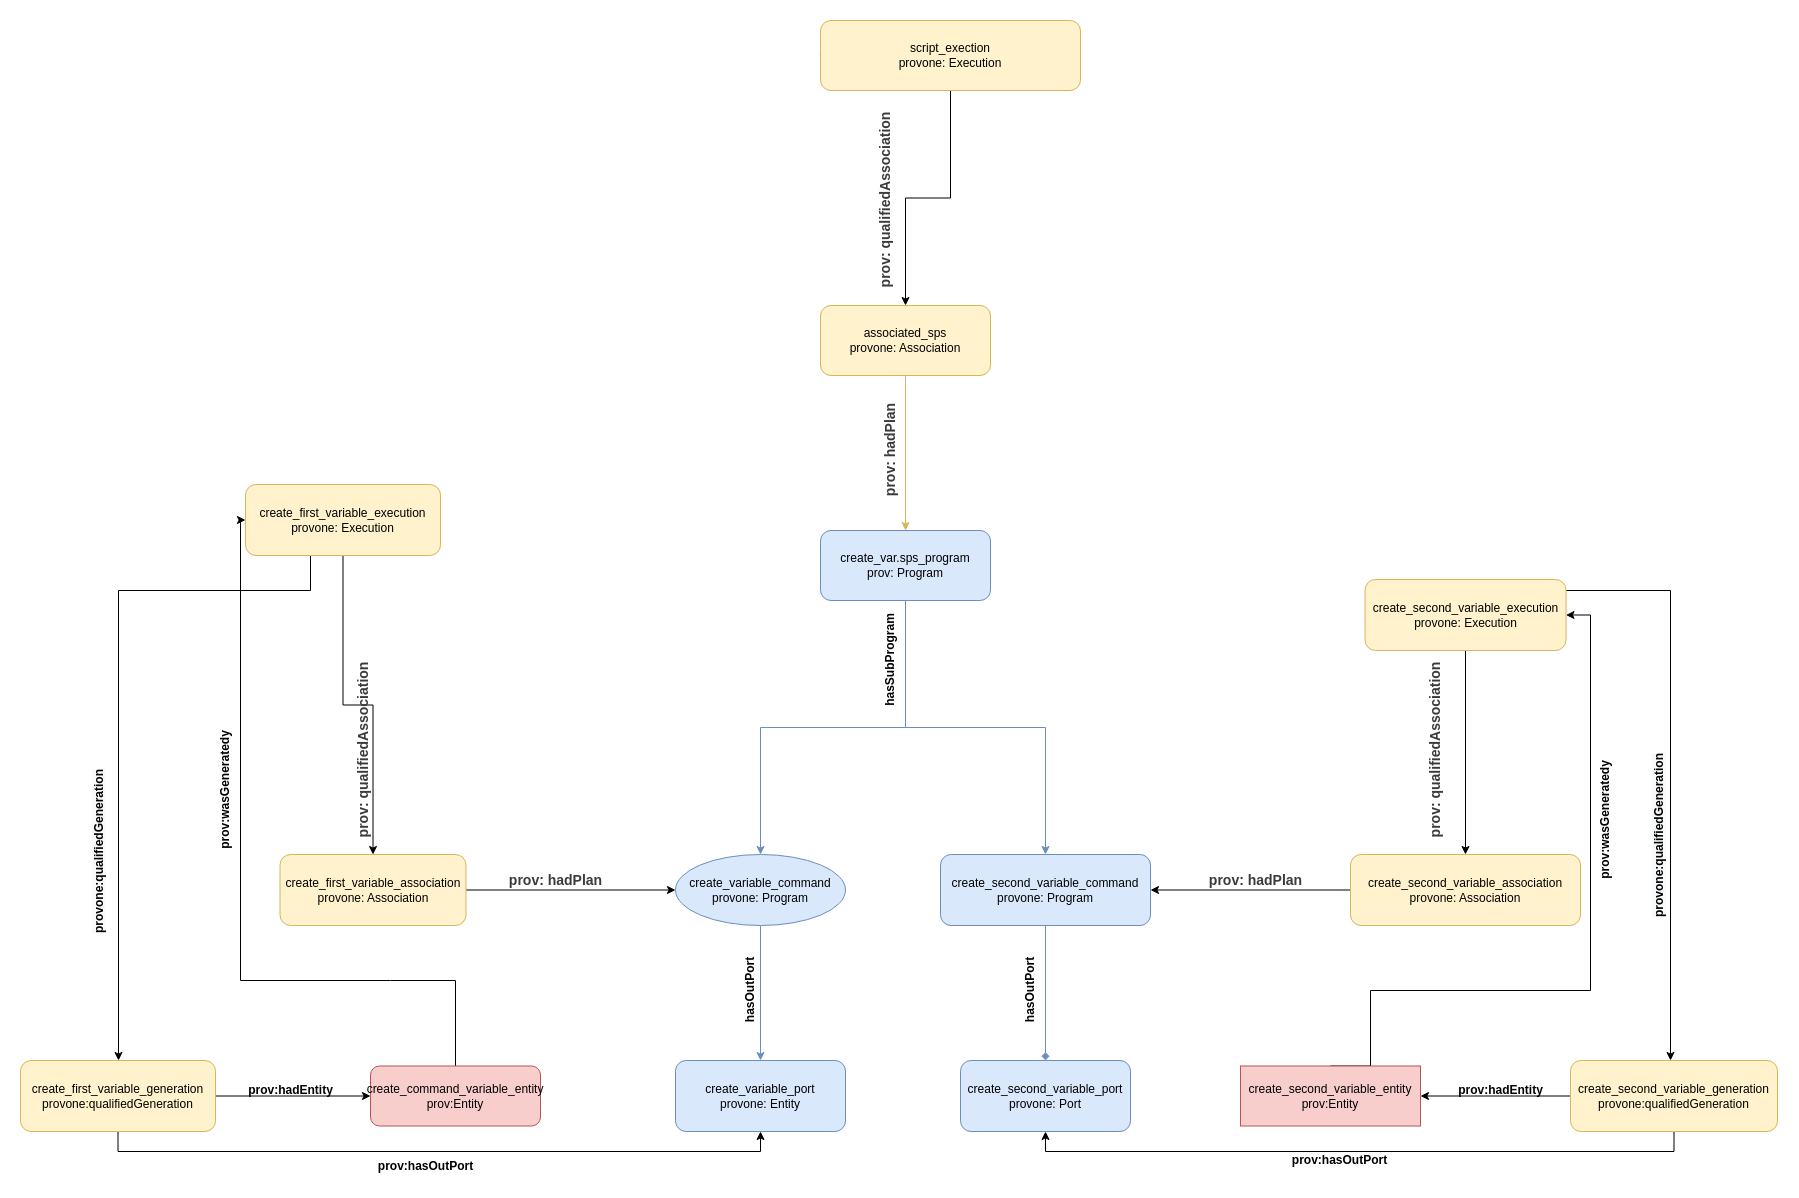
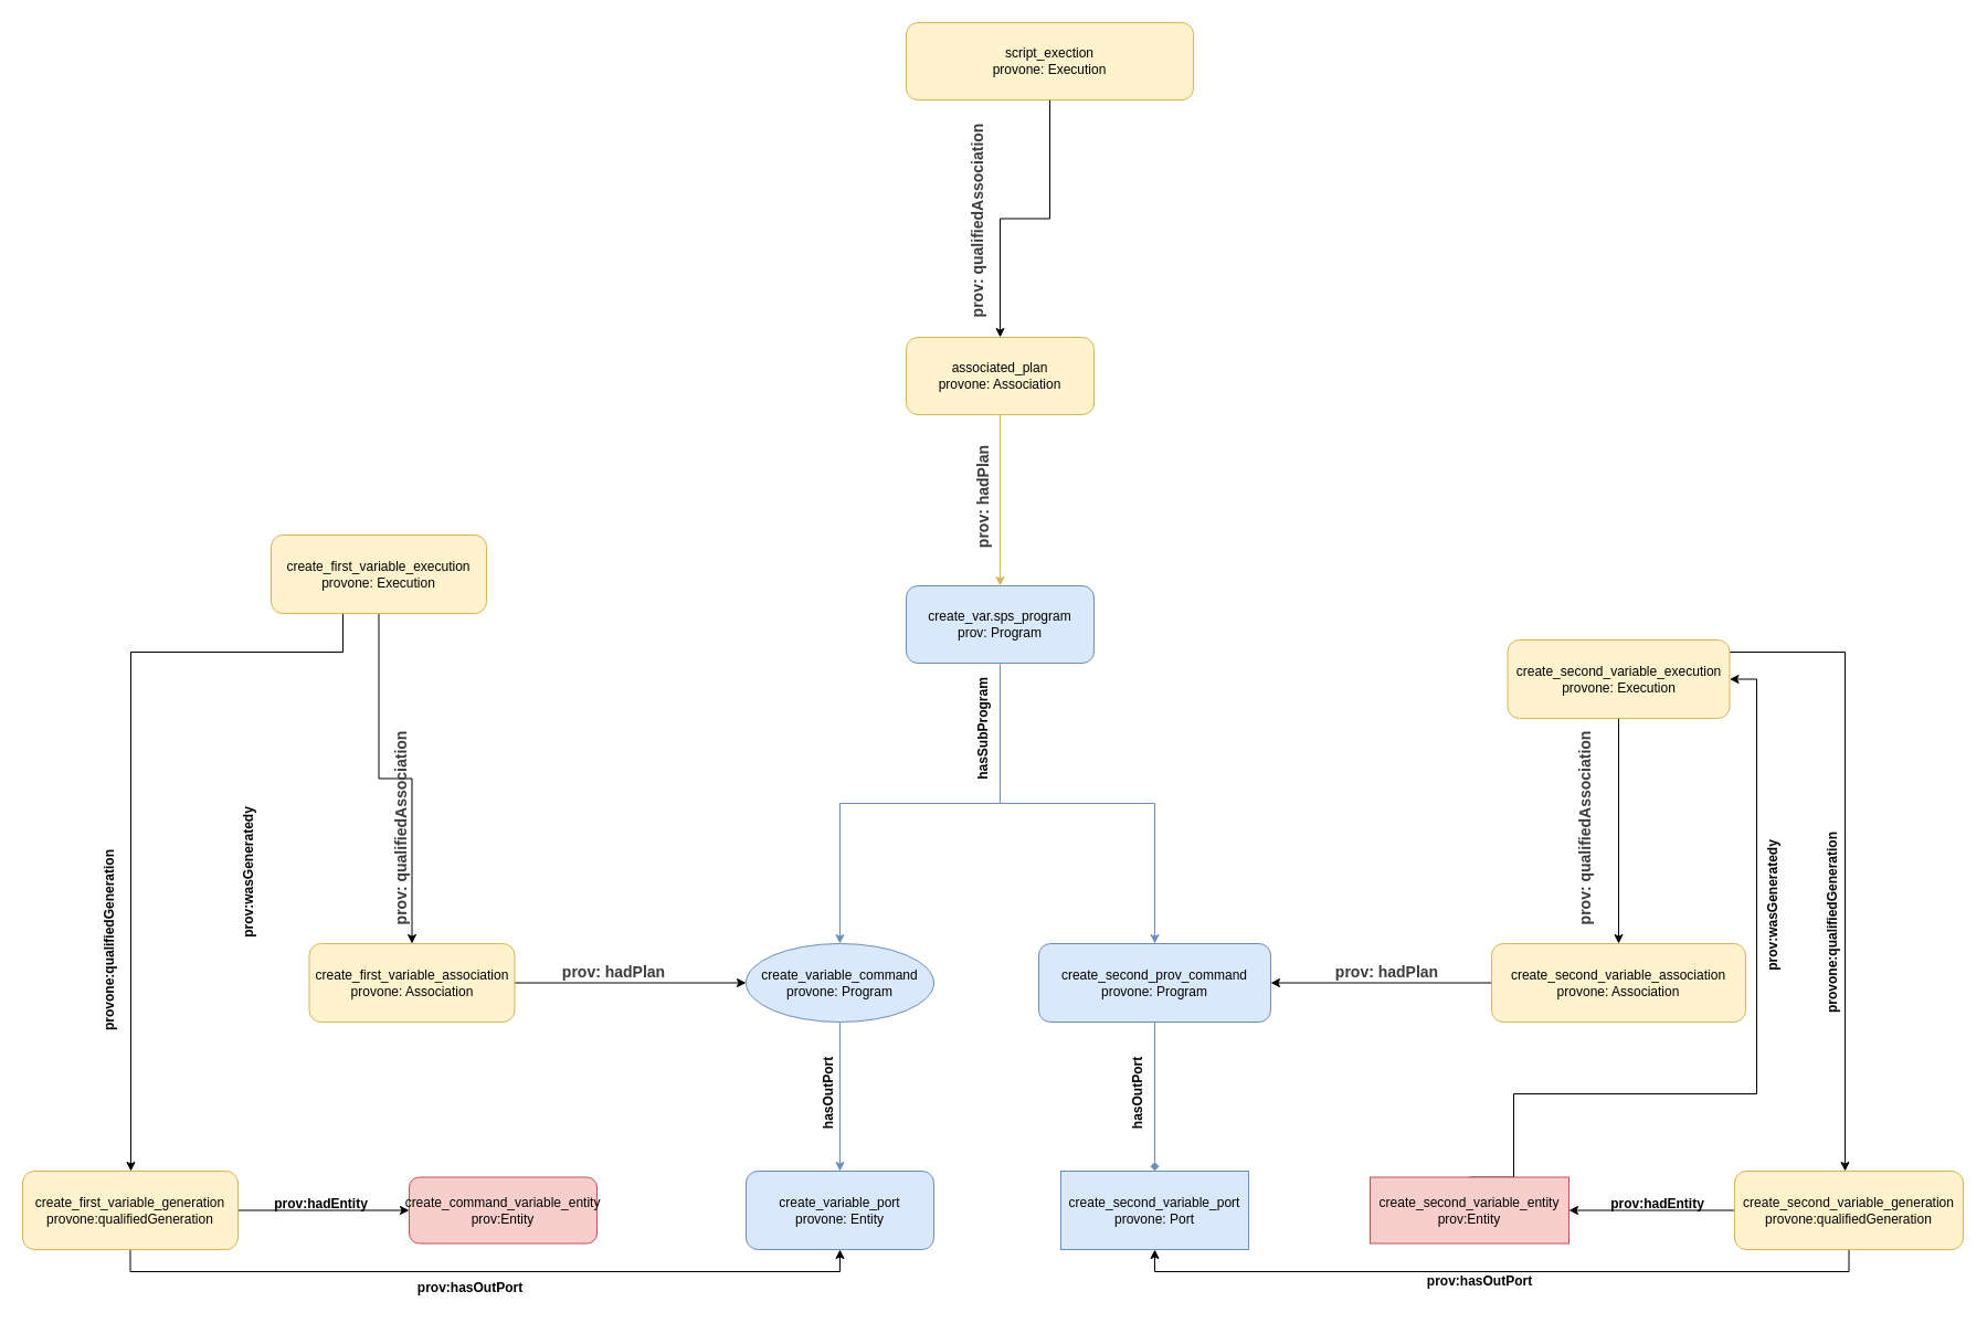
  <mxCell id="0" />
  <mxCell id="1" parent="0" />
  <mxCell id="2" style="edgeStyle=orthogonalEdgeStyle;rounded=0;orthogonalLoop=1;jettySize=auto;html=1;exitX=0;exitY=0.5;exitDx=0;exitDy=0;entryX=0.012;entryY=0.6;entryDx=0;entryDy=0;strokeColor=#82B366;entryPerimeter=0;" parent="1" source="4" target="4" edge="1"><mxGeometry relative="1" as="geometry" /></mxCell>
  <mxCell id="3" style="edgeStyle=orthogonalEdgeStyle;rounded=0;orthogonalLoop=1;jettySize=auto;html=1;exitX=0.5;exitY=1;exitDx=0;exitDy=0;strokeColor=#000000;" edge="1" parent="1" source="4" target="6"><mxGeometry relative="1" as="geometry" /></mxCell>
  <mxCell id="4" value="&lt;div&gt;&lt;span&gt;script_exection&lt;br&gt;provone: Execution&lt;/span&gt;&lt;br&gt;&lt;/div&gt;" style="rounded=1;whiteSpace=wrap;html=1;fontSize=12;glass=0;strokeWidth=1;shadow=0;fillColor=#fff2cc;strokeColor=#d6b656;" parent="1" vertex="1"><mxGeometry x="820" y="20" width="260" height="70" as="geometry" /></mxCell>
  <mxCell id="5" value="" style="edgeStyle=orthogonalEdgeStyle;rounded=0;orthogonalLoop=1;jettySize=auto;html=1;entryX=0.5;entryY=0;entryDx=0;entryDy=0;exitX=0.5;exitY=1;exitDx=0;exitDy=0;fillColor=#fff2cc;strokeColor=#d6b656;" parent="1" source="6" target="9" edge="1"><mxGeometry relative="1" as="geometry"><mxPoint x="1230" y="350" as="targetPoint" /></mxGeometry></mxCell>
- <mxCell id="6" value="&lt;div&gt;associated_sps&lt;/div&gt;&lt;div&gt;provone: Association&lt;/div&gt;" style="rounded=1;whiteSpace=wrap;html=1;fontSize=12;glass=0;strokeWidth=1;shadow=0;fillColor=#fff2cc;strokeColor=#d6b656;" parent="1" vertex="1"><mxGeometry x="820" y="305" width="170" height="70" as="geometry" /></mxCell>
+ <mxCell id="6" value="&lt;div&gt;associated_plan&lt;/div&gt;&lt;div&gt;provone: Association&lt;/div&gt;" style="rounded=1;whiteSpace=wrap;html=1;fontSize=12;glass=0;strokeWidth=1;shadow=0;fillColor=#fff2cc;strokeColor=#d6b656;" parent="1" vertex="1"><mxGeometry x="820" y="305" width="170" height="70" as="geometry" /></mxCell>
  <mxCell id="7" value="" style="edgeStyle=orthogonalEdgeStyle;rounded=0;orthogonalLoop=1;jettySize=auto;html=1;fillColor=#dae8fc;strokeColor=#6c8ebf;" parent="1" source="9" target="11" edge="1"><mxGeometry relative="1" as="geometry" /></mxCell>
  <mxCell id="8" style="edgeStyle=orthogonalEdgeStyle;rounded=0;orthogonalLoop=1;jettySize=auto;html=1;fillColor=#dae8fc;strokeColor=#6c8ebf;" parent="1" source="9" target="17" edge="1"><mxGeometry relative="1" as="geometry" /></mxCell>
  <mxCell id="9" value="&lt;div&gt;&lt;span&gt;create_var.sps_program&lt;/span&gt;&lt;/div&gt;&lt;div&gt;&lt;span&gt;prov: Program&lt;/span&gt;&lt;br&gt;&lt;/div&gt;" style="rounded=1;whiteSpace=wrap;html=1;fontSize=12;glass=0;strokeWidth=1;shadow=0;fillColor=#dae8fc;strokeColor=#6c8ebf;" parent="1" vertex="1"><mxGeometry x="820" y="530" width="170" height="70" as="geometry" /></mxCell>
  <mxCell id="10" value="" style="edgeStyle=orthogonalEdgeStyle;rounded=0;orthogonalLoop=1;jettySize=auto;html=1;fillColor=#dae8fc;strokeColor=#6c8ebf;" parent="1" source="11" target="12" edge="1"><mxGeometry relative="1" as="geometry" /></mxCell>
  <mxCell id="11" value="&lt;div&gt;&lt;span&gt;create_variable_command&lt;br&gt;provone: Program&lt;/span&gt;&lt;br&gt;&lt;/div&gt;" style="ellipse;whiteSpace=wrap;html=1;fontSize=12;glass=0;strokeWidth=1;shadow=0;fillColor=#dae8fc;strokeColor=#6c8ebf;" parent="1" vertex="1"><mxGeometry x="675" y="854" width="170" height="71" as="geometry" /></mxCell>
  <mxCell id="12" value="&lt;div&gt;create_variable_port&lt;/div&gt;&lt;div&gt;&lt;span&gt;provone: Entity&lt;/span&gt;&lt;br&gt;&lt;/div&gt;" style="rounded=1;whiteSpace=wrap;html=1;fontSize=12;glass=0;strokeWidth=1;shadow=0;fillColor=#dae8fc;strokeColor=#6c8ebf;" parent="1" vertex="1"><mxGeometry x="675" y="1060" width="170" height="71" as="geometry" /></mxCell>
  <mxCell id="13" value="&lt;font style=&quot;font-size: 14px&quot; color=&quot;#3b3b3b&quot;&gt;&lt;span&gt;prov: qualifiedAssociation&lt;/span&gt;&lt;/font&gt;" style="text;html=1;align=center;verticalAlign=middle;resizable=0;points=[];autosize=1;rotation=-90;fontStyle=1" parent="1" vertex="1"><mxGeometry x="790" y="190" width="190" height="20" as="geometry" /></mxCell>
  <mxCell id="14" value="&lt;b&gt;&lt;font style=&quot;font-size: 14px&quot; color=&quot;#3b3b3b&quot;&gt;prov: hadPlan&lt;/font&gt;&lt;/b&gt;" style="text;html=1;align=center;verticalAlign=middle;resizable=0;points=[];autosize=1;rotation=-90;" parent="1" vertex="1"><mxGeometry x="835" y="440" width="110" height="20" as="geometry" /></mxCell>
  <mxCell id="15" value="hasSubProgram" style="text;html=1;align=center;verticalAlign=middle;resizable=0;points=[];autosize=1;rotation=-90;fontStyle=1" parent="1" vertex="1"><mxGeometry x="835" y="650" width="110" height="20" as="geometry" /></mxCell>
  <mxCell id="16" style="edgeStyle=orthogonalEdgeStyle;rounded=0;orthogonalLoop=1;jettySize=auto;html=1;exitX=0.5;exitY=1;exitDx=0;exitDy=0;fillColor=#dae8fc;strokeColor=#6c8ebf;endArrow=diamond;" parent="1" source="17" target="18" edge="1"><mxGeometry relative="1" as="geometry" /></mxCell>
- <mxCell id="17" value="&lt;div&gt;&lt;span&gt;create_second_variable_command&lt;br&gt;provone: Program&lt;/span&gt;&lt;br&gt;&lt;/div&gt;" style="rounded=1;whiteSpace=wrap;html=1;fontSize=12;glass=0;strokeWidth=1;shadow=0;fillColor=#dae8fc;strokeColor=#6c8ebf;" parent="1" vertex="1"><mxGeometry x="940" y="854" width="210" height="71" as="geometry" /></mxCell>
- <mxCell id="18" value="&lt;div&gt;create_second_variable_port&lt;/div&gt;&lt;div&gt;&lt;span&gt;provone: Port&lt;/span&gt;&lt;br&gt;&lt;/div&gt;" style="rounded=1;whiteSpace=wrap;html=1;fontSize=12;glass=0;strokeWidth=1;shadow=0;fillColor=#dae8fc;strokeColor=#6c8ebf;" parent="1" vertex="1"><mxGeometry x="960" y="1060" width="170" height="71" as="geometry" /></mxCell>
+ <mxCell id="17" value="&lt;div&gt;&lt;span&gt;create_second_prov_command&lt;br&gt;provone: Program&lt;/span&gt;&lt;br&gt;&lt;/div&gt;" style="rounded=1;whiteSpace=wrap;html=1;fontSize=12;glass=0;strokeWidth=1;shadow=0;fillColor=#dae8fc;strokeColor=#6c8ebf;" parent="1" vertex="1"><mxGeometry x="940" y="854" width="210" height="71" as="geometry" /></mxCell>
+ <mxCell id="18" value="&lt;div&gt;create_second_variable_port&lt;/div&gt;&lt;div&gt;&lt;span&gt;provone: Port&lt;/span&gt;&lt;br&gt;&lt;/div&gt;" style="whiteSpace=wrap;html=1;fontSize=12;glass=0;strokeWidth=1;shadow=0;fillColor=#dae8fc;strokeColor=#6c8ebf;rounded=0;" parent="1" vertex="1"><mxGeometry x="960" y="1060" width="170" height="71" as="geometry" /></mxCell>
  <mxCell id="19" value="hasOutPort" style="text;html=1;align=center;verticalAlign=middle;resizable=0;points=[];autosize=1;rotation=-90;fontStyle=1" parent="1" vertex="1"><mxGeometry x="710" y="980" width="80" height="20" as="geometry" /></mxCell>
  <mxCell id="20" value="hasOutPort" style="text;html=1;align=center;verticalAlign=middle;resizable=0;points=[];autosize=1;rotation=-90;fontStyle=1" parent="1" vertex="1"><mxGeometry x="990" y="980" width="80" height="20" as="geometry" /></mxCell>
  <mxCell id="21" style="edgeStyle=orthogonalEdgeStyle;rounded=0;orthogonalLoop=1;jettySize=auto;html=1;exitX=0.5;exitY=0;exitDx=0;exitDy=0;entryX=1;entryY=0.5;entryDx=0;entryDy=0;strokeColor=#000000;" edge="1" parent="1" source="22" target="27"><mxGeometry relative="1" as="geometry"><Array as="points"><mxPoint x="1370" y="1066" /><mxPoint x="1370" y="990" /><mxPoint x="1590" y="990" /><mxPoint x="1590" y="615" /></Array></mxGeometry></mxCell>
  <mxCell id="22" value="create_second_variable_entity&lt;br&gt;prov:Entity" style="whiteSpace=wrap;html=1;fillColor=#f8cecc;strokeColor=#b85450;rounded=0;" vertex="1" parent="1"><mxGeometry x="1240" y="1065.5" width="180" height="60" as="geometry" /></mxCell>
- <mxCell id="23" style="edgeStyle=orthogonalEdgeStyle;rounded=0;orthogonalLoop=1;jettySize=auto;html=1;exitX=0.5;exitY=0;exitDx=0;exitDy=0;entryX=0;entryY=0.5;entryDx=0;entryDy=0;strokeColor=#000000;" edge="1" parent="1" source="24" target="33"><mxGeometry relative="1" as="geometry"><Array as="points"><mxPoint x="390" y="980" /><mxPoint x="240" y="980" /><mxPoint x="240" y="615" /></Array></mxGeometry></mxCell>
  <mxCell id="24" value="&lt;span&gt;create_command_variable_entity&lt;br&gt;prov:Entity&lt;/span&gt;" style="rounded=1;whiteSpace=wrap;html=1;fillColor=#f8cecc;strokeColor=#b85450;" vertex="1" parent="1"><mxGeometry x="370" y="1065.5" width="170" height="60" as="geometry" /></mxCell>
  <mxCell id="25" style="edgeStyle=orthogonalEdgeStyle;rounded=0;orthogonalLoop=1;jettySize=auto;html=1;exitX=0.5;exitY=1;exitDx=0;exitDy=0;strokeColor=#000000;" edge="1" parent="1" source="27" target="29"><mxGeometry relative="1" as="geometry" /></mxCell>
  <mxCell id="26" style="edgeStyle=orthogonalEdgeStyle;rounded=0;orthogonalLoop=1;jettySize=auto;html=1;exitX=1;exitY=0.5;exitDx=0;exitDy=0;strokeColor=#000000;" edge="1" parent="1" source="27" target="41"><mxGeometry relative="1" as="geometry"><Array as="points"><mxPoint x="1475" y="615" /><mxPoint x="1475" y="590" /><mxPoint x="1670" y="590" /></Array></mxGeometry></mxCell>
  <mxCell id="27" value="&lt;span&gt;create_second_variable_execution&lt;br&gt;provone: Execution&lt;/span&gt;" style="rounded=1;whiteSpace=wrap;html=1;fillColor=#fff2cc;strokeColor=#d6b656;" vertex="1" parent="1"><mxGeometry x="1364.5" y="579" width="201" height="71" as="geometry" /></mxCell>
  <mxCell id="28" style="edgeStyle=orthogonalEdgeStyle;rounded=0;orthogonalLoop=1;jettySize=auto;html=1;exitX=0;exitY=0.5;exitDx=0;exitDy=0;entryX=1;entryY=0.5;entryDx=0;entryDy=0;strokeColor=#000000;" edge="1" parent="1" source="29" target="17"><mxGeometry relative="1" as="geometry" /></mxCell>
  <mxCell id="29" value="create_second_variable_association&lt;span&gt;&lt;br&gt;provone: Association&lt;/span&gt;" style="rounded=1;whiteSpace=wrap;html=1;fillColor=#fff2cc;strokeColor=#d6b656;" vertex="1" parent="1"><mxGeometry x="1350" y="854" width="230" height="71" as="geometry" /></mxCell>
  <mxCell id="30" value="&lt;b&gt;&lt;font style=&quot;font-size: 14px&quot; color=&quot;#3b3b3b&quot;&gt;prov: hadPlan&lt;/font&gt;&lt;/b&gt;" style="text;html=1;align=center;verticalAlign=middle;resizable=0;points=[];autosize=1;rotation=0;" vertex="1" parent="1"><mxGeometry x="1200" y="870" width="110" height="20" as="geometry" /></mxCell>
  <mxCell id="31" style="edgeStyle=orthogonalEdgeStyle;rounded=0;orthogonalLoop=1;jettySize=auto;html=1;exitX=0.5;exitY=1;exitDx=0;exitDy=0;strokeColor=#000000;" edge="1" parent="1" source="33" target="35"><mxGeometry relative="1" as="geometry" /></mxCell>
  <mxCell id="32" style="edgeStyle=orthogonalEdgeStyle;rounded=0;orthogonalLoop=1;jettySize=auto;html=1;exitX=0;exitY=0.5;exitDx=0;exitDy=0;strokeColor=#000000;" edge="1" parent="1" source="33" target="44"><mxGeometry relative="1" as="geometry"><Array as="points"><mxPoint x="310" y="590" /><mxPoint x="118" y="590" /></Array></mxGeometry></mxCell>
  <mxCell id="33" value="&lt;span&gt;create_first_variable_execution&lt;br&gt;provone: Execution&lt;/span&gt;" style="rounded=1;whiteSpace=wrap;html=1;fillColor=#fff2cc;strokeColor=#d6b656;" vertex="1" parent="1"><mxGeometry x="245" y="484" width="195" height="71" as="geometry" /></mxCell>
  <mxCell id="34" style="edgeStyle=orthogonalEdgeStyle;rounded=0;orthogonalLoop=1;jettySize=auto;html=1;exitX=1;exitY=0.5;exitDx=0;exitDy=0;strokeColor=#000000;" edge="1" parent="1" source="35" target="11"><mxGeometry relative="1" as="geometry" /></mxCell>
  <mxCell id="35" value="&lt;span&gt;create_first_variable_association&lt;br&gt;provone: Association&lt;/span&gt;" style="rounded=1;whiteSpace=wrap;html=1;fillColor=#fff2cc;strokeColor=#d6b656;" vertex="1" parent="1"><mxGeometry x="279.5" y="854" width="186" height="71" as="geometry" /></mxCell>
  <mxCell id="36" value="&lt;b&gt;&lt;font style=&quot;font-size: 14px&quot; color=&quot;#3b3b3b&quot;&gt;prov: hadPlan&lt;/font&gt;&lt;/b&gt;" style="text;html=1;align=center;verticalAlign=middle;resizable=0;points=[];autosize=1;rotation=0;" vertex="1" parent="1"><mxGeometry x="500" y="870" width="110" height="20" as="geometry" /></mxCell>
  <mxCell id="37" value="&lt;font style=&quot;font-size: 14px&quot; color=&quot;#3b3b3b&quot;&gt;&lt;b&gt;prov: qualifiedAssociation&lt;/b&gt;&lt;/font&gt;" style="text;html=1;align=center;verticalAlign=middle;resizable=0;points=[];autosize=1;rotation=-90;" vertex="1" parent="1"><mxGeometry x="268" y="740" width="190" height="20" as="geometry" /></mxCell>
  <mxCell id="38" value="&lt;font style=&quot;font-size: 14px&quot; color=&quot;#3b3b3b&quot;&gt;&lt;span&gt;prov: qualifiedAssociation&lt;/span&gt;&lt;/font&gt;" style="text;html=1;align=center;verticalAlign=middle;resizable=0;points=[];autosize=1;rotation=-90;fontStyle=1" vertex="1" parent="1"><mxGeometry x="1340" y="740" width="190" height="20" as="geometry" /></mxCell>
  <mxCell id="39" style="edgeStyle=orthogonalEdgeStyle;rounded=0;orthogonalLoop=1;jettySize=auto;html=1;exitX=0;exitY=0.5;exitDx=0;exitDy=0;strokeColor=#000000;" edge="1" parent="1" source="41" target="22"><mxGeometry relative="1" as="geometry" /></mxCell>
  <mxCell id="40" style="edgeStyle=orthogonalEdgeStyle;rounded=0;orthogonalLoop=1;jettySize=auto;html=1;exitX=0.5;exitY=1;exitDx=0;exitDy=0;entryX=0.5;entryY=1;entryDx=0;entryDy=0;strokeColor=#000000;" edge="1" parent="1" source="41" target="18"><mxGeometry relative="1" as="geometry" /></mxCell>
  <mxCell id="41" value="create_second_variable_generation&lt;br&gt;provone:qualifiedGeneration" style="rounded=1;whiteSpace=wrap;html=1;fillColor=#fff2cc;strokeColor=#d6b656;" vertex="1" parent="1"><mxGeometry x="1570" y="1060" width="207" height="71" as="geometry" /></mxCell>
  <mxCell id="42" style="edgeStyle=orthogonalEdgeStyle;rounded=0;orthogonalLoop=1;jettySize=auto;html=1;exitX=1;exitY=0.5;exitDx=0;exitDy=0;entryX=0;entryY=0.5;entryDx=0;entryDy=0;strokeColor=#000000;" edge="1" parent="1" source="44" target="24"><mxGeometry relative="1" as="geometry" /></mxCell>
  <mxCell id="43" style="edgeStyle=orthogonalEdgeStyle;rounded=0;orthogonalLoop=1;jettySize=auto;html=1;exitX=0.5;exitY=1;exitDx=0;exitDy=0;entryX=0.5;entryY=1;entryDx=0;entryDy=0;strokeColor=#000000;" edge="1" parent="1" source="44" target="12"><mxGeometry relative="1" as="geometry" /></mxCell>
  <mxCell id="44" value="create_first_variable_generation&lt;br&gt;provone:qualifiedGeneration" style="rounded=1;whiteSpace=wrap;html=1;fillColor=#fff2cc;strokeColor=#d6b656;" vertex="1" parent="1"><mxGeometry x="20" y="1060" width="195" height="71" as="geometry" /></mxCell>
  <mxCell id="45" value="&lt;span style=&quot;color: rgb(0 , 0 , 0) ; font-family: &amp;#34;helvetica&amp;#34; ; font-size: 12px ; font-style: normal ; letter-spacing: normal ; text-align: center ; text-indent: 0px ; text-transform: none ; word-spacing: 0px ; background-color: rgb(248 , 249 , 250) ; display: inline ; float: none&quot;&gt;&lt;b&gt;provone:qualifiedGeneration&lt;/b&gt;&lt;/span&gt;" style="text;whiteSpace=wrap;html=1;rotation=-90;" vertex="1" parent="1"><mxGeometry x="20" y="840" width="160" height="30" as="geometry" /></mxCell>
  <mxCell id="46" value="&lt;span style=&quot;color: rgb(0 , 0 , 0) ; font-family: &amp;#34;helvetica&amp;#34; ; font-size: 12px ; font-style: normal ; letter-spacing: normal ; text-align: center ; text-indent: 0px ; text-transform: none ; word-spacing: 0px ; background-color: rgb(248 , 249 , 250) ; display: inline ; float: none&quot;&gt;&lt;b&gt;provone:qualifiedGeneration&lt;/b&gt;&lt;/span&gt;" style="text;whiteSpace=wrap;html=1;rotation=-90;" vertex="1" parent="1"><mxGeometry x="1580" y="824" width="160" height="30" as="geometry" /></mxCell>
  <mxCell id="47" value="&lt;b&gt;prov:hadEntity&lt;/b&gt;" style="text;html=1;align=center;verticalAlign=middle;resizable=0;points=[];autosize=1;" vertex="1" parent="1"><mxGeometry x="240" y="1080" width="100" height="20" as="geometry" /></mxCell>
  <mxCell id="48" value="&lt;b&gt;prov:hadEntity&lt;/b&gt;" style="text;html=1;align=center;verticalAlign=middle;resizable=0;points=[];autosize=1;" vertex="1" parent="1"><mxGeometry x="1450" y="1080" width="100" height="20" as="geometry" /></mxCell>
  <mxCell id="49" value="&lt;b&gt;prov:hasOutPort&lt;/b&gt;" style="text;html=1;align=center;verticalAlign=middle;resizable=0;points=[];autosize=1;" vertex="1" parent="1"><mxGeometry x="370" y="1156" width="110" height="20" as="geometry" /></mxCell>
  <mxCell id="50" value="&lt;b&gt;prov:hasOutPort&lt;/b&gt;" style="text;html=1;align=center;verticalAlign=middle;resizable=0;points=[];autosize=1;" vertex="1" parent="1"><mxGeometry x="1284" y="1150" width="110" height="20" as="geometry" /></mxCell>
  <mxCell id="51" value="&lt;b&gt;prov:wasGeneratedy&lt;/b&gt;" style="text;html=1;align=center;verticalAlign=middle;resizable=0;points=[];autosize=1;rotation=-90;" vertex="1" parent="1"><mxGeometry x="160" y="780" width="130" height="20" as="geometry" /></mxCell>
  <mxCell id="52" value="&lt;b&gt;prov:wasGeneratedy&lt;/b&gt;" style="text;html=1;align=center;verticalAlign=middle;resizable=0;points=[];autosize=1;rotation=-90;" vertex="1" parent="1"><mxGeometry x="1540" y="810" width="130" height="20" as="geometry" /></mxCell>
